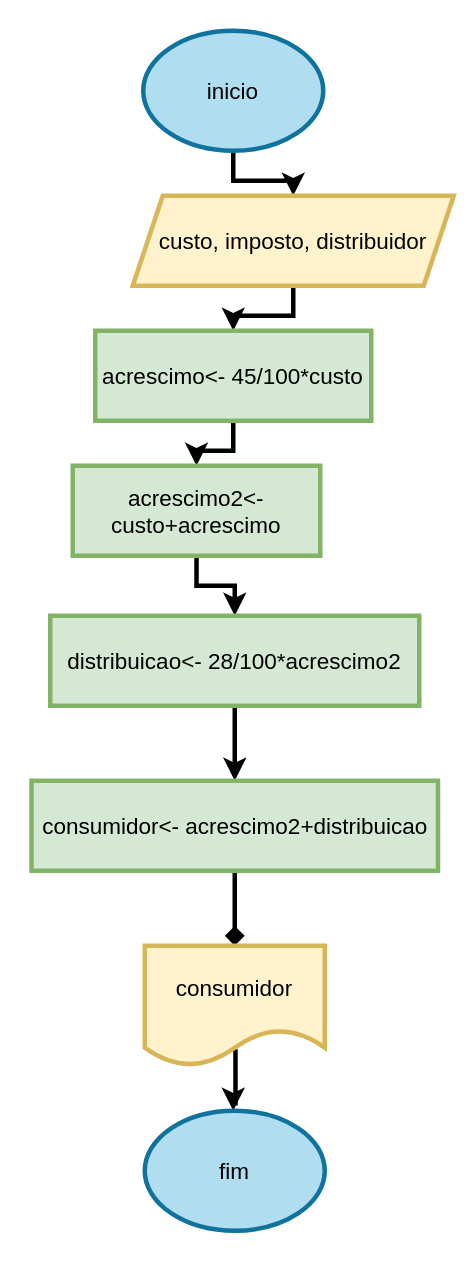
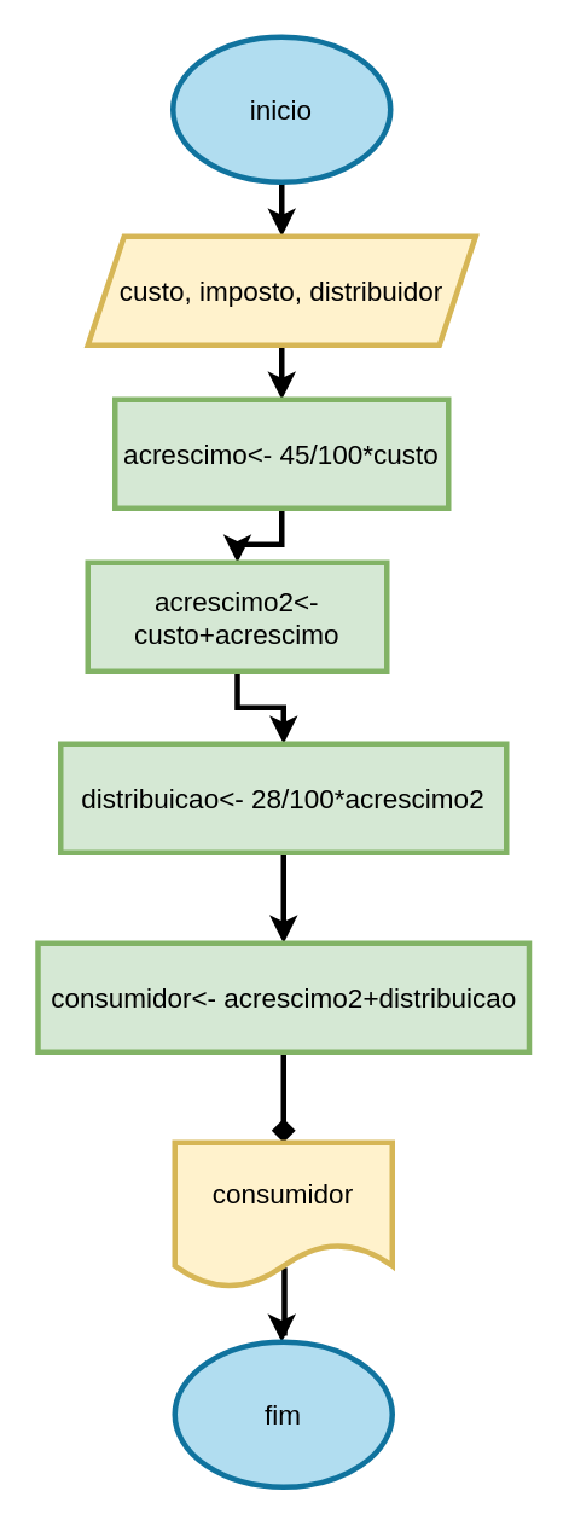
  <mxCell id="0" />
  <mxCell id="1" parent="0" />
  <mxCell id="2" value="" style="edgeStyle=orthogonalEdgeStyle;rounded=0;orthogonalLoop=1;jettySize=auto;html=1;strokeWidth=3;fontSize=15;" edge="1" parent="1" source="3" target="5"><mxGeometry relative="1" as="geometry" /></mxCell>
  <mxCell id="3" value="inicio" style="ellipse;whiteSpace=wrap;html=1;fontSize=15;strokeWidth=3;fillColor=#b1ddf0;strokeColor=#10739e;" vertex="1" parent="1"><mxGeometry x="95" y="20" width="120" height="80" as="geometry" /></mxCell>
  <mxCell id="4" value="" style="edgeStyle=orthogonalEdgeStyle;rounded=0;orthogonalLoop=1;jettySize=auto;html=1;strokeWidth=3;fontSize=15;" edge="1" parent="1" source="5" target="7"><mxGeometry relative="1" as="geometry" /></mxCell>
- <mxCell id="5" value="custo, imposto, distribuidor" style="shape=parallelogram;perimeter=parallelogramPerimeter;whiteSpace=wrap;html=1;fixedSize=1;strokeWidth=3;fontSize=15;fillColor=#fff2cc;strokeColor=#d6b656;" vertex="1" parent="1"><mxGeometry x="88" y="130" width="214" height="60" as="geometry" /></mxCell>
+ <mxCell id="5" value="custo, imposto, distribuidor" style="shape=parallelogram;perimeter=parallelogramPerimeter;whiteSpace=wrap;html=1;fixedSize=1;strokeWidth=3;fontSize=15;fillColor=#fff2cc;strokeColor=#d6b656;" vertex="1" parent="1"><mxGeometry x="48" y="130" width="214" height="60" as="geometry" /></mxCell>
  <mxCell id="6" value="" style="edgeStyle=orthogonalEdgeStyle;rounded=0;orthogonalLoop=1;jettySize=auto;html=1;strokeWidth=3;fontSize=15;" edge="1" parent="1" source="7" target="9"><mxGeometry relative="1" as="geometry" /></mxCell>
  <mxCell id="7" value="acrescimo&amp;lt;- 45/100*custo" style="whiteSpace=wrap;html=1;strokeWidth=3;fontSize=15;fillColor=#d5e8d4;strokeColor=#82b366;" vertex="1" parent="1"><mxGeometry x="63" y="220" width="184" height="60" as="geometry" /></mxCell>
  <mxCell id="8" value="" style="edgeStyle=orthogonalEdgeStyle;rounded=0;orthogonalLoop=1;jettySize=auto;html=1;strokeWidth=3;fontSize=15;" edge="1" parent="1" source="9" target="11"><mxGeometry relative="1" as="geometry" /></mxCell>
  <mxCell id="9" value="acrescimo2&amp;lt;- custo+acrescimo" style="whiteSpace=wrap;html=1;strokeWidth=3;fontSize=15;fillColor=#d5e8d4;strokeColor=#82b366;" vertex="1" parent="1"><mxGeometry x="48" y="310" width="165" height="60" as="geometry" /></mxCell>
  <mxCell id="10" value="" style="edgeStyle=orthogonalEdgeStyle;rounded=0;orthogonalLoop=1;jettySize=auto;html=1;strokeWidth=3;fontSize=15;" edge="1" parent="1" source="11" target="13"><mxGeometry relative="1" as="geometry" /></mxCell>
  <mxCell id="11" value="distribuicao&amp;lt;- 28/100*acrescimo2" style="whiteSpace=wrap;html=1;strokeWidth=3;fontSize=15;fillColor=#d5e8d4;strokeColor=#82b366;" vertex="1" parent="1"><mxGeometry x="33" y="410" width="246" height="60" as="geometry" /></mxCell>
  <mxCell id="12" value="" style="edgeStyle=orthogonalEdgeStyle;rounded=0;orthogonalLoop=1;jettySize=auto;html=1;fontSize=15;strokeWidth=3;endArrow=diamond;" edge="1" parent="1" source="13" target="15"><mxGeometry relative="1" as="geometry" /></mxCell>
  <mxCell id="13" value="consumidor&amp;lt;- acrescimo2+distribuicao" style="whiteSpace=wrap;html=1;strokeWidth=3;fontSize=15;fillColor=#d5e8d4;strokeColor=#82b366;" vertex="1" parent="1"><mxGeometry x="20.5" y="520" width="271" height="60" as="geometry" /></mxCell>
  <mxCell id="14" value="" style="edgeStyle=orthogonalEdgeStyle;rounded=0;orthogonalLoop=1;jettySize=auto;html=1;strokeWidth=3;fontSize=15;exitX=0.504;exitY=0.863;exitDx=0;exitDy=0;exitPerimeter=0;" edge="1" parent="1" source="15" target="16"><mxGeometry relative="1" as="geometry"><Array as="points"><mxPoint x="157" y="735" /><mxPoint x="155" y="735" /></Array></mxGeometry></mxCell>
  <mxCell id="15" value="consumidor" style="shape=document;whiteSpace=wrap;html=1;boundedLbl=1;fontSize=15;strokeWidth=3;fillColor=#fff2cc;strokeColor=#d6b656;" vertex="1" parent="1"><mxGeometry x="96" y="630" width="120" height="80" as="geometry" /></mxCell>
  <mxCell id="16" value="fim" style="ellipse;whiteSpace=wrap;html=1;strokeWidth=3;fontSize=15;fillColor=#b1ddf0;strokeColor=#10739e;" vertex="1" parent="1"><mxGeometry x="96" y="740" width="120" height="80" as="geometry" /></mxCell>
